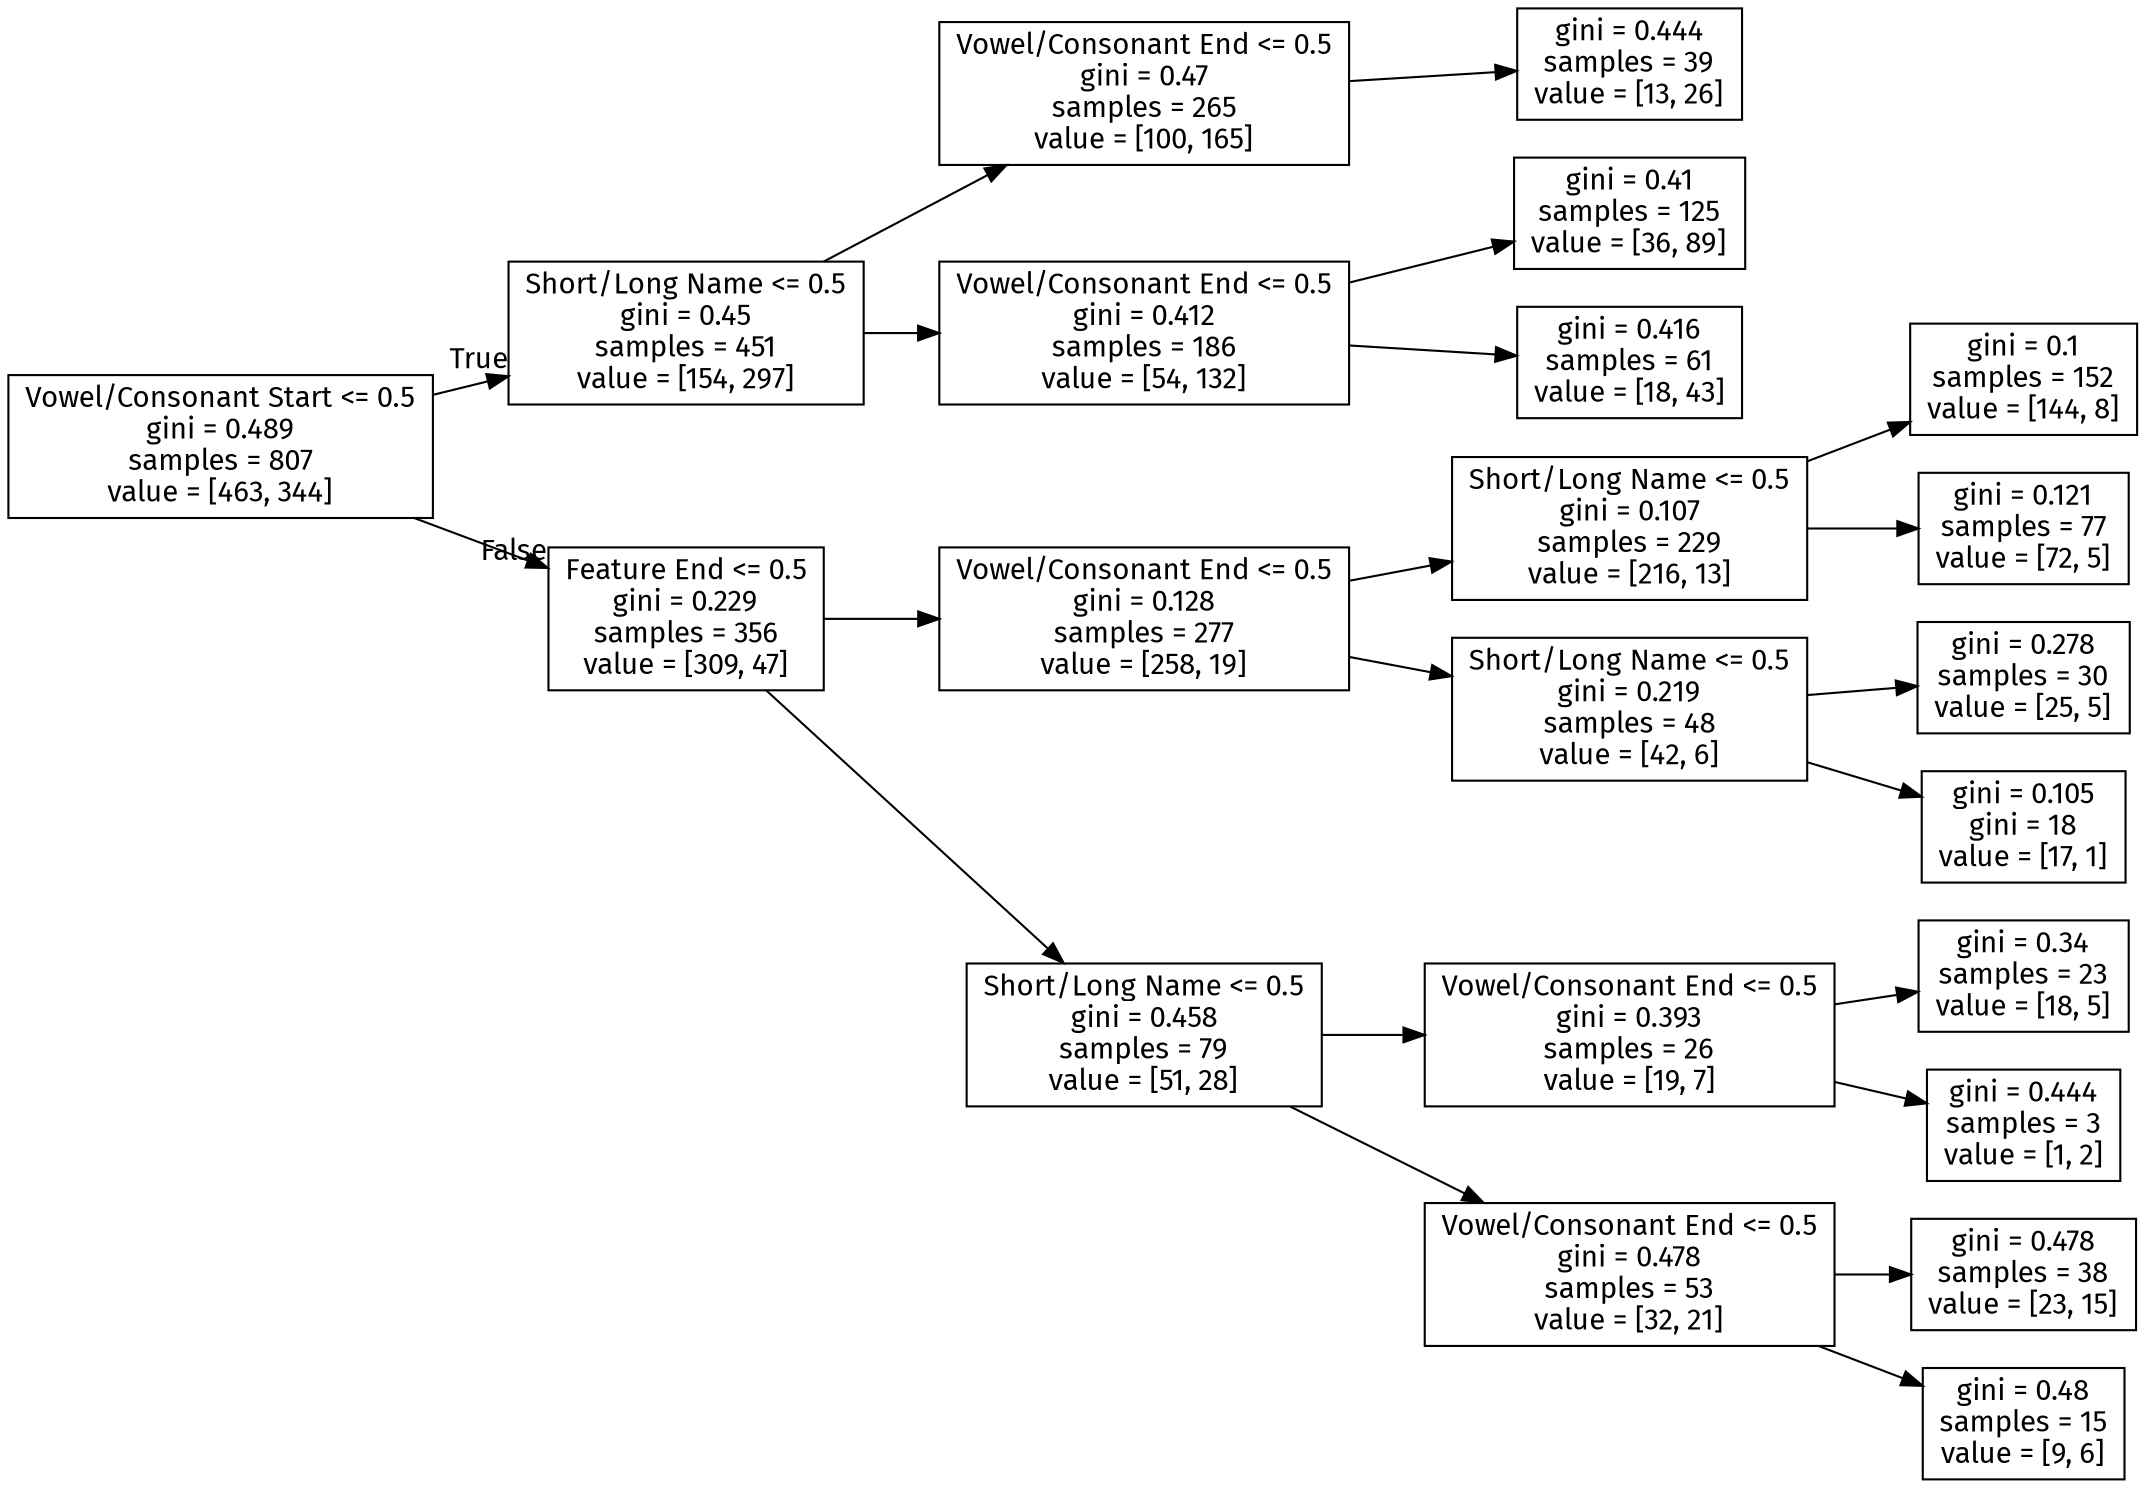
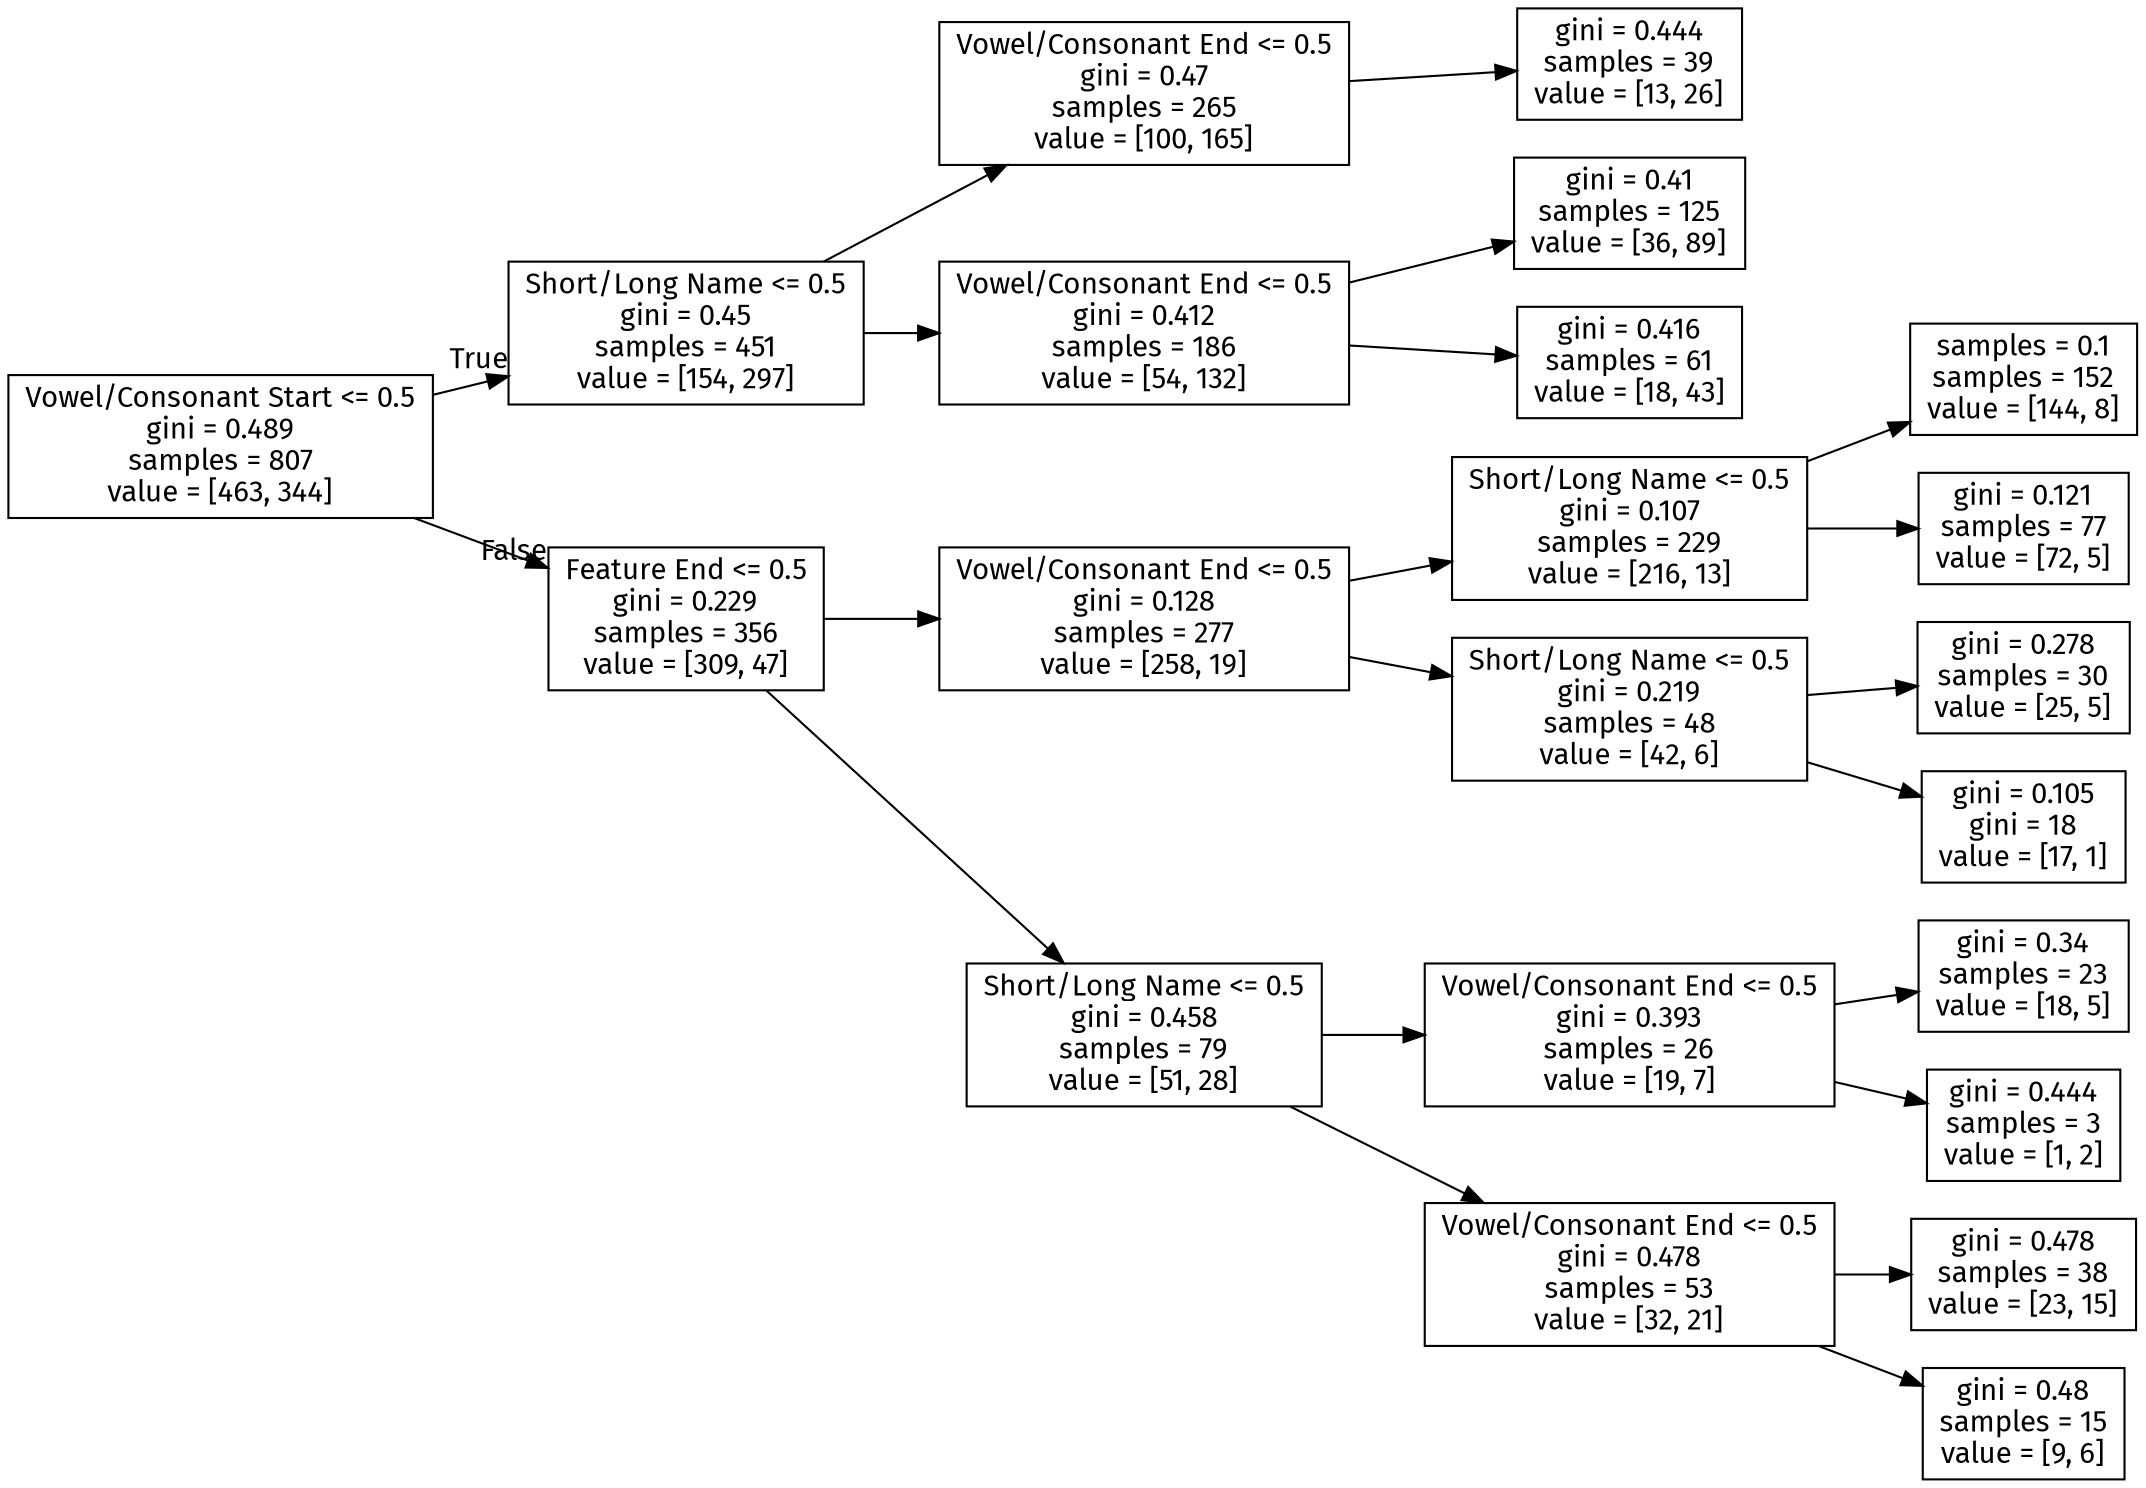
  digraph {
    fontname="Fira Sans"
    rankdir=LR
    node [fontname="Fira Sans" shape=box]
    edge [fontname="Fira Sans"]
    n1 [label="Vowel/Consonant Start <= 0.5\ngini = 0.489\nsamples = 807\nvalue = [463, 344]"]
    n2 [label="Short/Long Name <= 0.5\ngini = 0.45\nsamples = 451\nvalue = [154, 297]"]
    n3 [label="Feature End <= 0.5\ngini = 0.229\nsamples = 356\nvalue = [309, 47]"]
    n4 [label="Vowel/Consonant End <= 0.5\ngini = 0.47\nsamples = 265\nvalue = [100, 165]"]
    n5 [label="Vowel/Consonant End <= 0.5\ngini = 0.412\nsamples = 186\nvalue = [54, 132]"]
    n6 [label="Vowel/Consonant End <= 0.5\ngini = 0.128\nsamples = 277\nvalue = [258, 19]"]
    n7 [label="Short/Long Name <= 0.5\ngini = 0.458\nsamples = 79\nvalue = [51, 28]"]
    n8 [label="gini = 0.444\nsamples = 39\nvalue = [13, 26]"]
    n9 [label="gini = 0.41\nsamples = 125\nvalue = [36, 89]"]
    n10 [label="gini = 0.416\nsamples = 61\nvalue = [18, 43]"]
    n11 [label="Short/Long Name <= 0.5\ngini = 0.107\nsamples = 229\nvalue = [216, 13]"]
    n12 [label="Short/Long Name <= 0.5\ngini = 0.219\nsamples = 48\nvalue = [42, 6]"]
    n13 [label="Vowel/Consonant End <= 0.5\ngini = 0.393\nsamples = 26\nvalue = [19, 7]"]
    n14 [label="Vowel/Consonant End <= 0.5\ngini = 0.478\nsamples = 53\nvalue = [32, 21]"]
-   n15 [label="gini = 0.1\nsamples = 152\nvalue = [144, 8]"]
+   n15 [label="samples = 0.1\nsamples = 152\nvalue = [144, 8]"]
    n16 [label="gini = 0.121\nsamples = 77\nvalue = [72, 5]"]
    n17 [label="gini = 0.278\nsamples = 30\nvalue = [25, 5]"]
    n18 [label="gini = 0.105\ngini = 18\nvalue = [17, 1]"]
    n19 [label="gini = 0.34\nsamples = 23\nvalue = [18, 5]"]
    n20 [label="gini = 0.444\nsamples = 3\nvalue = [1, 2]"]
    n21 [label="gini = 0.478\nsamples = 38\nvalue = [23, 15]"]
    n22 [label="gini = 0.48\nsamples = 15\nvalue = [9, 6]"]
    n1 -> n2 [headlabel=True labelangle=45 labeldistance=2.5]
    n1 -> n3 [headlabel=False labelangle=-45 labeldistance=2.5]
    n2 -> n4
    n2 -> n5
    n3 -> n6
    n3 -> n7
    n4 -> n8
    n5 -> n9
    n5 -> n10
    n6 -> n11
    n6 -> n12
    n7 -> n13
    n7 -> n14
    n11 -> n15
    n11 -> n16
    n12 -> n17
    n12 -> n18
    n13 -> n19
    n13 -> n20
    n14 -> n21
    n14 -> n22
  }
